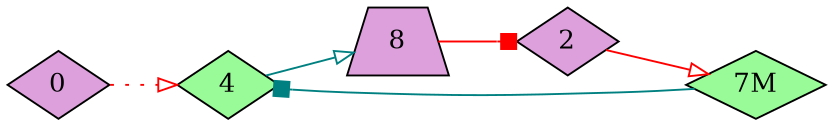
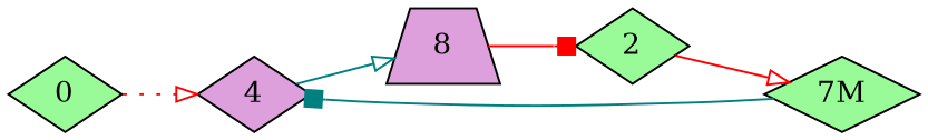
  digraph {
    rankdir=LR
    node [fillcolor=plum shape=diamond style=filled]
    edge [arrowhead=onormal color=red]
-   0
-   4 [fillcolor=palegreen]
+   0 [fillcolor=palegreen]
+   4
    n3 [label=8 shape=trapezium]
-   2
+   2 [fillcolor=palegreen]
    n5 [fillcolor=palegreen label="7M"]
    0 -> 4 [style=dotted]
    4 -> n3 [color=teal]
    n3 -> 2 [arrowhead=box]
    2 -> n5
    n5 -> 4 [arrowhead=box color=teal]
  }
